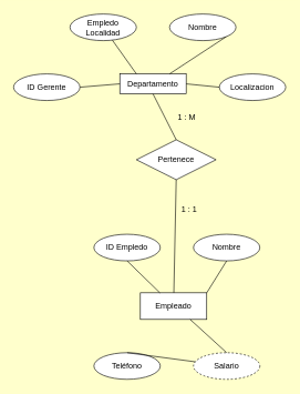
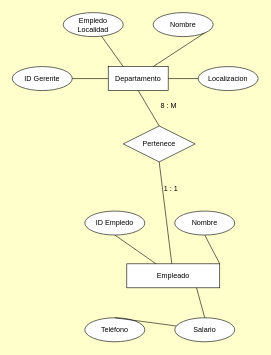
  <mxCell id="0" />
  <mxCell id="1" parent="0" />
- <mxCell id="2" value="Departamento" style="whiteSpace=wrap;html=1;align=center;" parent="1" vertex="1"><mxGeometry x="180" y="110" width="100" height="30" as="geometry" /></mxCell>
+ <mxCell id="2" value="Departamento" style="whiteSpace=wrap;html=1;align=center;" parent="1" vertex="1"><mxGeometry x="180" y="110" width="100" height="40" as="geometry" /></mxCell>
  <mxCell id="3" value="Empledo Localidad" style="ellipse;whiteSpace=wrap;html=1;align=center;" parent="1" vertex="1"><mxGeometry x="105" y="20" width="100" height="40" as="geometry" /></mxCell>
  <mxCell id="4" value="Nombre" style="ellipse;whiteSpace=wrap;html=1;align=center;" parent="1" vertex="1"><mxGeometry x="255" y="20" width="100" height="40" as="geometry" /></mxCell>
  <mxCell id="5" value="" style="endArrow=none;html=1;rounded=0;exitX=0.25;exitY=0;exitDx=0;exitDy=0;" parent="1" source="2" target="3" edge="1"><mxGeometry width="50" height="50" relative="1" as="geometry"><mxPoint x="120" y="220" as="sourcePoint" /><mxPoint x="160" y="70" as="targetPoint" /></mxGeometry></mxCell>
  <mxCell id="6" value="" style="endArrow=none;html=1;rounded=0;entryX=1;entryY=1;entryDx=0;entryDy=0;exitX=0.75;exitY=0;exitDx=0;exitDy=0;" parent="1" source="2" target="4" edge="1"><mxGeometry width="50" height="50" relative="1" as="geometry"><mxPoint x="120" y="220" as="sourcePoint" /><mxPoint x="170" y="170" as="targetPoint" /></mxGeometry></mxCell>
- <mxCell id="7" value="Empleado" style="whiteSpace=wrap;html=1;align=center;" vertex="1" parent="1"><mxGeometry x="211" y="439" width="100" height="40" as="geometry" /></mxCell>
+ <mxCell id="7" value="Empleado" style="whiteSpace=wrap;html=1;align=center;" vertex="1" parent="1"><mxGeometry x="211" y="439" width="155" height="40" as="geometry" /></mxCell>
  <mxCell id="8" value="ID Empledo" style="ellipse;whiteSpace=wrap;html=1;align=center;" vertex="1" parent="1"><mxGeometry x="141" y="351" width="100" height="40" as="geometry" /></mxCell>
  <mxCell id="9" value="Nombre" style="ellipse;whiteSpace=wrap;html=1;align=center;" vertex="1" parent="1"><mxGeometry x="291" y="351" width="100" height="40" as="geometry" /></mxCell>
  <mxCell id="10" value="Teléfono" style="ellipse;whiteSpace=wrap;html=1;align=center;" vertex="1" parent="1"><mxGeometry x="141" y="529" width="100" height="40" as="geometry" /></mxCell>
- <mxCell id="11" value="Salario" style="ellipse;whiteSpace=wrap;html=1;align=center;dashed=1;" vertex="1" parent="1"><mxGeometry x="291" y="529" width="100" height="40" as="geometry" /></mxCell>
+ <mxCell id="11" value="Salario" style="ellipse;whiteSpace=wrap;html=1;align=center;" vertex="1" parent="1"><mxGeometry x="291" y="529" width="100" height="40" as="geometry" /></mxCell>
  <mxCell id="12" value="" style="endArrow=none;html=1;rounded=0;entryX=0.5;entryY=1;entryDx=0;entryDy=0;" edge="1" parent="1" source="7" target="8"><mxGeometry width="50" height="50" relative="1" as="geometry"><mxPoint x="21" y="359" as="sourcePoint" /><mxPoint x="71" y="309" as="targetPoint" /></mxGeometry></mxCell>
  <mxCell id="13" value="" style="endArrow=none;html=1;rounded=0;entryX=0.5;entryY=1;entryDx=0;entryDy=0;exitX=1;exitY=0;exitDx=0;exitDy=0;" edge="1" parent="1" source="7" target="9"><mxGeometry width="50" height="50" relative="1" as="geometry"><mxPoint x="21" y="359" as="sourcePoint" /><mxPoint x="71" y="309" as="targetPoint" /></mxGeometry></mxCell>
  <mxCell id="14" value="" style="endArrow=none;html=1;rounded=0;exitX=0.5;exitY=0;exitDx=0;exitDy=0;" edge="1" parent="1" source="10" target="11"><mxGeometry width="50" height="50" relative="1" as="geometry"><mxPoint x="21" y="359" as="sourcePoint" /><mxPoint x="71" y="309" as="targetPoint" /></mxGeometry></mxCell>
  <mxCell id="15" value="" style="endArrow=none;html=1;rounded=0;entryX=0.75;entryY=1;entryDx=0;entryDy=0;exitX=0.5;exitY=0;exitDx=0;exitDy=0;" edge="1" parent="1" source="11" target="7"><mxGeometry width="50" height="50" relative="1" as="geometry"><mxPoint x="21" y="359" as="sourcePoint" /><mxPoint x="71" y="309" as="targetPoint" /></mxGeometry></mxCell>
  <mxCell id="16" value="Pertenece" style="shape=rhombus;perimeter=rhombusPerimeter;whiteSpace=wrap;html=1;align=center;" vertex="1" parent="1"><mxGeometry x="205" y="209" width="120" height="60" as="geometry" /></mxCell>
  <mxCell id="17" value="" style="endArrow=none;html=1;rounded=0;entryX=0.5;entryY=1;entryDx=0;entryDy=0;" edge="1" parent="1" source="7" target="16"><mxGeometry width="50" height="50" relative="1" as="geometry"><mxPoint x="21" y="359" as="sourcePoint" /><mxPoint x="71" y="309" as="targetPoint" /></mxGeometry></mxCell>
  <mxCell id="18" value="" style="endArrow=none;html=1;rounded=0;entryX=0.5;entryY=1;entryDx=0;entryDy=0;exitX=0.5;exitY=0;exitDx=0;exitDy=0;" edge="1" parent="1" source="16" target="2"><mxGeometry width="50" height="50" relative="1" as="geometry"><mxPoint x="21" y="359" as="sourcePoint" /><mxPoint x="71" y="309" as="targetPoint" /></mxGeometry></mxCell>
  <mxCell id="19" value="1 : 1" style="text;html=1;strokeColor=none;fillColor=none;align=center;verticalAlign=middle;whiteSpace=wrap;rounded=0;" vertex="1" parent="1"><mxGeometry x="255" y="299" width="60" height="30" as="geometry" /></mxCell>
- <mxCell id="20" value="1 : M" style="text;html=1;strokeColor=none;fillColor=none;align=center;verticalAlign=middle;whiteSpace=wrap;rounded=0;" vertex="1" parent="1"><mxGeometry x="251" y="160" width="60" height="30" as="geometry" /></mxCell>
+ <mxCell id="20" value="8 : M" style="text;html=1;strokeColor=none;fillColor=none;align=center;verticalAlign=middle;whiteSpace=wrap;rounded=0;" vertex="1" parent="1"><mxGeometry x="251" y="160" width="60" height="30" as="geometry" /></mxCell>
  <mxCell id="21" value="ID Gerente" style="ellipse;whiteSpace=wrap;html=1;align=center;" vertex="1" parent="1"><mxGeometry x="20" y="110" width="100" height="40" as="geometry" /></mxCell>
  <mxCell id="22" value="Localizacion" style="ellipse;whiteSpace=wrap;html=1;align=center;" vertex="1" parent="1"><mxGeometry x="330" y="110" width="100" height="40" as="geometry" /></mxCell>
  <mxCell id="23" value="" style="endArrow=none;html=1;rounded=0;entryX=0;entryY=0.5;entryDx=0;entryDy=0;exitX=1;exitY=0.5;exitDx=0;exitDy=0;" edge="1" parent="1" source="21" target="2"><mxGeometry width="50" height="50" relative="1" as="geometry"><mxPoint x="130" y="309" as="sourcePoint" /><mxPoint x="180" y="259" as="targetPoint" /></mxGeometry></mxCell>
  <mxCell id="24" value="" style="endArrow=none;html=1;rounded=0;entryX=0;entryY=0.5;entryDx=0;entryDy=0;exitX=1;exitY=0.5;exitDx=0;exitDy=0;" edge="1" parent="1" source="2" target="22"><mxGeometry width="50" height="50" relative="1" as="geometry"><mxPoint x="130" y="309" as="sourcePoint" /><mxPoint x="180" y="259" as="targetPoint" /></mxGeometry></mxCell>
